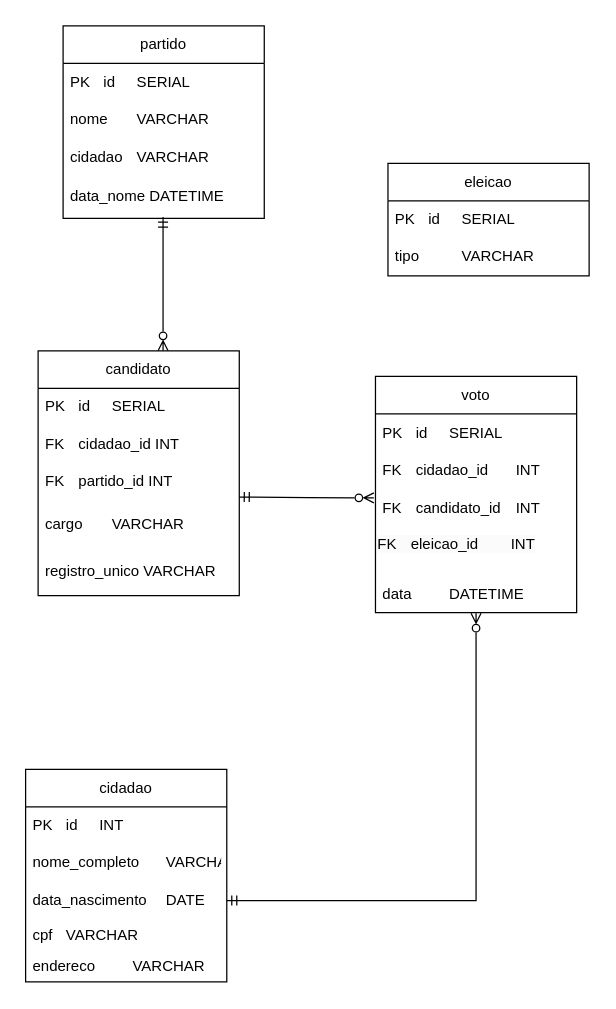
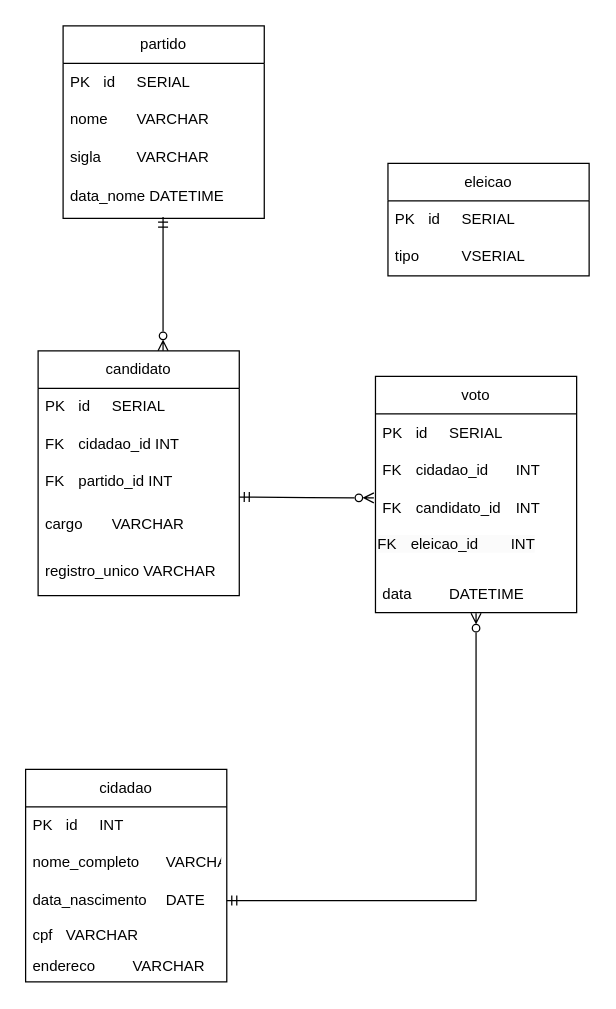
  <mxCell id="0" />
  <mxCell id="1" parent="0" />
  <mxCell id="2" value="candidato" style="swimlane;fontStyle=0;childLayout=stackLayout;horizontal=1;startSize=30;horizontalStack=0;resizeParent=1;resizeParentMax=0;resizeLast=0;collapsible=1;marginBottom=0;whiteSpace=wrap;html=1;" vertex="1" parent="1"><mxGeometry x="30" y="280" width="161" height="196" as="geometry" /></mxCell>
  <mxCell id="3" value="PK&lt;span style=&quot;white-space: pre;&quot;&gt;&#09;&lt;/span&gt;id&lt;span style=&quot;white-space: pre;&quot;&gt;&#09;&lt;/span&gt;SERIAL" style="text;strokeColor=none;fillColor=none;align=left;verticalAlign=middle;spacingLeft=4;spacingRight=4;overflow=hidden;points=[[0,0.5],[1,0.5]];portConstraint=eastwest;rotatable=0;whiteSpace=wrap;html=1;" vertex="1" parent="2"><mxGeometry y="30" width="161" height="30" as="geometry" /></mxCell>
  <mxCell id="4" value="FK&lt;span style=&quot;white-space: pre;&quot;&gt;&#09;&lt;/span&gt;cidadao_id INT" style="text;strokeColor=none;fillColor=none;align=left;verticalAlign=middle;spacingLeft=4;spacingRight=4;overflow=hidden;points=[[0,0.5],[1,0.5]];portConstraint=eastwest;rotatable=0;whiteSpace=wrap;html=1;" vertex="1" parent="2"><mxGeometry y="60" width="161" height="30" as="geometry" /></mxCell>
  <mxCell id="5" value="FK&lt;span style=&quot;white-space: pre;&quot;&gt;&#09;&lt;/span&gt;partido_id INT" style="text;strokeColor=none;fillColor=none;align=left;verticalAlign=middle;spacingLeft=4;spacingRight=4;overflow=hidden;points=[[0,0.5],[1,0.5]];portConstraint=eastwest;rotatable=0;whiteSpace=wrap;html=1;" vertex="1" parent="2"><mxGeometry y="90" width="161" height="30" as="geometry" /></mxCell>
  <mxCell id="6" value="cargo&lt;span style=&quot;white-space: pre;&quot;&gt;&#09;&lt;/span&gt;VARCHAR" style="text;strokeColor=none;fillColor=none;align=left;verticalAlign=middle;spacingLeft=4;spacingRight=4;overflow=hidden;points=[[0,0.5],[1,0.5]];portConstraint=eastwest;rotatable=0;whiteSpace=wrap;html=1;" vertex="1" parent="2"><mxGeometry y="120" width="161" height="38" as="geometry" /></mxCell>
  <mxCell id="7" value="registro_unico VARCHAR" style="text;strokeColor=none;fillColor=none;align=left;verticalAlign=middle;spacingLeft=4;spacingRight=4;overflow=hidden;points=[[0,0.5],[1,0.5]];portConstraint=eastwest;rotatable=0;whiteSpace=wrap;html=1;" vertex="1" parent="2"><mxGeometry y="158" width="161" height="38" as="geometry" /></mxCell>
  <mxCell id="8" value="partido" style="swimlane;fontStyle=0;childLayout=stackLayout;horizontal=1;startSize=30;horizontalStack=0;resizeParent=1;resizeParentMax=0;resizeLast=0;collapsible=1;marginBottom=0;whiteSpace=wrap;html=1;" vertex="1" parent="1"><mxGeometry x="50" y="20" width="161" height="154" as="geometry" /></mxCell>
  <mxCell id="9" value="PK &lt;span style=&quot;white-space: pre;&quot;&gt;&#09;&lt;/span&gt;id &lt;span style=&quot;white-space: pre;&quot;&gt;&#09;&lt;/span&gt;SERIAL" style="text;strokeColor=none;fillColor=none;align=left;verticalAlign=middle;spacingLeft=4;spacingRight=4;overflow=hidden;points=[[0,0.5],[1,0.5]];portConstraint=eastwest;rotatable=0;whiteSpace=wrap;html=1;" vertex="1" parent="8"><mxGeometry y="30" width="161" height="30" as="geometry" /></mxCell>
  <mxCell id="10" value="nome &lt;span style=&quot;white-space: pre;&quot;&gt;&#09;&lt;/span&gt;VARCHAR" style="text;strokeColor=none;fillColor=none;align=left;verticalAlign=middle;spacingLeft=4;spacingRight=4;overflow=hidden;points=[[0,0.5],[1,0.5]];portConstraint=eastwest;rotatable=0;whiteSpace=wrap;html=1;" vertex="1" parent="8"><mxGeometry y="60" width="161" height="30" as="geometry" /></mxCell>
- <mxCell id="11" value="cidadao &lt;span style=&quot;white-space: pre;&quot;&gt;&#09;&lt;/span&gt;VARCHAR" style="text;strokeColor=none;fillColor=none;align=left;verticalAlign=middle;spacingLeft=4;spacingRight=4;overflow=hidden;points=[[0,0.5],[1,0.5]];portConstraint=eastwest;rotatable=0;whiteSpace=wrap;html=1;" vertex="1" parent="8"><mxGeometry y="90" width="161" height="30" as="geometry" /></mxCell>
+ <mxCell id="11" value="sigla &lt;span style=&quot;white-space: pre;&quot;&gt;&#09;&lt;/span&gt;VARCHAR" style="text;strokeColor=none;fillColor=none;align=left;verticalAlign=middle;spacingLeft=4;spacingRight=4;overflow=hidden;points=[[0,0.5],[1,0.5]];portConstraint=eastwest;rotatable=0;whiteSpace=wrap;html=1;" vertex="1" parent="8"><mxGeometry y="90" width="161" height="30" as="geometry" /></mxCell>
  <mxCell id="12" value="data_nome DATETIME" style="text;strokeColor=none;fillColor=none;align=left;verticalAlign=middle;spacingLeft=4;spacingRight=4;overflow=hidden;points=[[0,0.5],[1,0.5]];portConstraint=eastwest;rotatable=0;whiteSpace=wrap;html=1;" vertex="1" parent="8"><mxGeometry y="120" width="161" height="34" as="geometry" /></mxCell>
  <mxCell id="13" value="cidadao" style="swimlane;fontStyle=0;childLayout=stackLayout;horizontal=1;startSize=30;horizontalStack=0;resizeParent=1;resizeParentMax=0;resizeLast=0;collapsible=1;marginBottom=0;whiteSpace=wrap;html=1;" vertex="1" parent="1"><mxGeometry x="20" y="615" width="161" height="170" as="geometry" /></mxCell>
  <mxCell id="14" value="PK &lt;span style=&quot;white-space: pre;&quot;&gt;&#09;&lt;/span&gt;id&lt;span style=&quot;white-space: pre;&quot;&gt;&#09;&lt;/span&gt;INT" style="text;strokeColor=none;fillColor=none;align=left;verticalAlign=middle;spacingLeft=4;spacingRight=4;overflow=hidden;points=[[0,0.5],[1,0.5]];portConstraint=eastwest;rotatable=0;whiteSpace=wrap;html=1;" vertex="1" parent="13"><mxGeometry y="30" width="161" height="30" as="geometry" /></mxCell>
  <mxCell id="15" value="nome_completo&lt;span style=&quot;white-space: pre;&quot;&gt;&#09;&lt;/span&gt;VARCHAR" style="text;strokeColor=none;fillColor=none;align=left;verticalAlign=middle;spacingLeft=4;spacingRight=4;overflow=hidden;points=[[0,0.5],[1,0.5]];portConstraint=eastwest;rotatable=0;whiteSpace=wrap;html=1;" vertex="1" parent="13"><mxGeometry y="60" width="161" height="30" as="geometry" /></mxCell>
  <mxCell id="16" value="data_nascimento&lt;span style=&quot;white-space: pre;&quot;&gt;&#09;&lt;/span&gt;DATE" style="text;strokeColor=none;fillColor=none;align=left;verticalAlign=middle;spacingLeft=4;spacingRight=4;overflow=hidden;points=[[0,0.5],[1,0.5]];portConstraint=eastwest;rotatable=0;whiteSpace=wrap;html=1;" vertex="1" parent="13"><mxGeometry y="90" width="161" height="30" as="geometry" /></mxCell>
  <mxCell id="17" value="cpf&lt;span style=&quot;white-space: pre;&quot;&gt;&#09;&lt;/span&gt;VARCHAR" style="text;strokeColor=none;fillColor=none;align=left;verticalAlign=middle;spacingLeft=4;spacingRight=4;overflow=hidden;points=[[0,0.5],[1,0.5]];portConstraint=eastwest;rotatable=0;whiteSpace=wrap;html=1;" vertex="1" parent="13"><mxGeometry y="120" width="161" height="25" as="geometry" /></mxCell>
  <mxCell id="18" value="endereco&lt;span style=&quot;white-space: pre;&quot;&gt;&#09;&lt;/span&gt;&lt;span style=&quot;white-space: pre;&quot;&gt;&#09;&lt;/span&gt;VARCHAR" style="text;strokeColor=none;fillColor=none;align=left;verticalAlign=middle;spacingLeft=4;spacingRight=4;overflow=hidden;points=[[0,0.5],[1,0.5]];portConstraint=eastwest;rotatable=0;whiteSpace=wrap;html=1;" vertex="1" parent="13"><mxGeometry y="145" width="161" height="25" as="geometry" /></mxCell>
  <mxCell id="19" value="voto" style="swimlane;fontStyle=0;childLayout=stackLayout;horizontal=1;startSize=30;horizontalStack=0;resizeParent=1;resizeParentMax=0;resizeLast=0;collapsible=1;marginBottom=0;whiteSpace=wrap;html=1;" vertex="1" parent="1"><mxGeometry x="300" y="300.5" width="161" height="189" as="geometry" /></mxCell>
  <mxCell id="20" value="PK &lt;span style=&quot;white-space: pre;&quot;&gt;&#09;&lt;/span&gt;id&lt;span style=&quot;white-space: pre;&quot;&gt;&#09;&lt;/span&gt;SERIAL" style="text;strokeColor=none;fillColor=none;align=left;verticalAlign=middle;spacingLeft=4;spacingRight=4;overflow=hidden;points=[[0,0.5],[1,0.5]];portConstraint=eastwest;rotatable=0;whiteSpace=wrap;html=1;" vertex="1" parent="19"><mxGeometry y="30" width="161" height="30" as="geometry" /></mxCell>
  <mxCell id="21" value="FK&lt;span style=&quot;white-space: pre;&quot;&gt;&#09;&lt;/span&gt;cidadao_id&lt;span style=&quot;white-space: pre;&quot;&gt;&#09;&lt;/span&gt;INT" style="text;strokeColor=none;fillColor=none;align=left;verticalAlign=middle;spacingLeft=4;spacingRight=4;overflow=hidden;points=[[0,0.5],[1,0.5]];portConstraint=eastwest;rotatable=0;whiteSpace=wrap;html=1;" vertex="1" parent="19"><mxGeometry y="60" width="161" height="30" as="geometry" /></mxCell>
  <mxCell id="22" value="FK&lt;span style=&quot;white-space: pre;&quot;&gt;&#09;&lt;/span&gt;candidato_id&lt;span style=&quot;white-space: pre;&quot;&gt;&#09;&lt;/span&gt;INT" style="text;strokeColor=none;fillColor=none;align=left;verticalAlign=middle;spacingLeft=4;spacingRight=4;overflow=hidden;points=[[0,0.5],[1,0.5]];portConstraint=eastwest;rotatable=0;whiteSpace=wrap;html=1;" vertex="1" parent="19"><mxGeometry y="90" width="161" height="30" as="geometry" /></mxCell>
  <mxCell id="23" value="&lt;span style=&quot;color: rgb(0, 0, 0); font-family: Helvetica; font-size: 12px; font-style: normal; font-variant-ligatures: normal; font-variant-caps: normal; font-weight: 400; letter-spacing: normal; orphans: 2; text-align: left; text-indent: 0px; text-transform: none; widows: 2; word-spacing: 0px; -webkit-text-stroke-width: 0px; white-space: normal; background-color: rgb(251, 251, 251); text-decoration-thickness: initial; text-decoration-style: initial; text-decoration-color: initial; display: inline !important; float: none;&quot;&gt;FK&lt;span style=&quot;white-space: pre;&quot;&gt;&#09;&lt;/span&gt;eleicao_id&lt;span style=&quot;white-space: pre;&quot;&gt;&#09;&lt;/span&gt;INT&lt;/span&gt;" style="text;whiteSpace=wrap;html=1;" vertex="1" parent="19"><mxGeometry y="120" width="161" height="40" as="geometry" /></mxCell>
  <mxCell id="24" value="data&lt;span style=&quot;white-space: pre;&quot;&gt;&#09;&lt;/span&gt;&lt;span style=&quot;white-space: pre;&quot;&gt;&#09;&lt;/span&gt;DATETIME" style="text;strokeColor=none;fillColor=none;align=left;verticalAlign=middle;spacingLeft=4;spacingRight=4;overflow=hidden;points=[[0,0.5],[1,0.5]];portConstraint=eastwest;rotatable=0;whiteSpace=wrap;html=1;" vertex="1" parent="19"><mxGeometry y="160" width="161" height="29" as="geometry" /></mxCell>
  <mxCell id="25" value="eleicao" style="swimlane;fontStyle=0;childLayout=stackLayout;horizontal=1;startSize=30;horizontalStack=0;resizeParent=1;resizeParentMax=0;resizeLast=0;collapsible=1;marginBottom=0;whiteSpace=wrap;html=1;" vertex="1" parent="1"><mxGeometry x="310" y="130" width="161" height="90" as="geometry" /></mxCell>
  <mxCell id="26" value="PK&lt;span style=&quot;white-space: pre;&quot;&gt;&#09;&lt;/span&gt;id&lt;span style=&quot;white-space: pre;&quot;&gt;&#09;&lt;/span&gt;SERIAL" style="text;strokeColor=none;fillColor=none;align=left;verticalAlign=middle;spacingLeft=4;spacingRight=4;overflow=hidden;points=[[0,0.5],[1,0.5]];portConstraint=eastwest;rotatable=0;whiteSpace=wrap;html=1;" vertex="1" parent="25"><mxGeometry y="30" width="161" height="30" as="geometry" /></mxCell>
- <mxCell id="27" value="tipo&lt;span style=&quot;white-space: pre;&quot;&gt;&#09;&lt;span style=&quot;white-space: pre;&quot;&gt;&#09;&lt;/span&gt;V&lt;/span&gt;ARCHAR" style="text;strokeColor=none;fillColor=none;align=left;verticalAlign=middle;spacingLeft=4;spacingRight=4;overflow=hidden;points=[[0,0.5],[1,0.5]];portConstraint=eastwest;rotatable=0;whiteSpace=wrap;html=1;" vertex="1" parent="25"><mxGeometry y="60" width="161" height="30" as="geometry" /></mxCell>
+ <mxCell id="27" value="tipo&lt;span style=&quot;white-space: pre;&quot;&gt;&#09;&lt;span style=&quot;white-space: pre;&quot;&gt;&#09;&lt;/span&gt;V&lt;/span&gt;SERIAL" style="text;strokeColor=none;fillColor=none;align=left;verticalAlign=middle;spacingLeft=4;spacingRight=4;overflow=hidden;points=[[0,0.5],[1,0.5]];portConstraint=eastwest;rotatable=0;whiteSpace=wrap;html=1;" vertex="1" parent="25"><mxGeometry y="60" width="161" height="30" as="geometry" /></mxCell>
  <mxCell id="28" style="edgeStyle=orthogonalEdgeStyle;rounded=0;orthogonalLoop=1;jettySize=auto;html=1;endArrow=ERzeroToMany;endFill=0;startArrow=ERmandOne;startFill=0;entryX=-0.008;entryY=0.241;entryDx=0;entryDy=0;entryPerimeter=0;" edge="1" parent="1" target="22"><mxGeometry relative="1" as="geometry"><mxPoint x="191" y="397" as="sourcePoint" /><mxPoint x="297" y="398" as="targetPoint" /></mxGeometry></mxCell>
  <mxCell id="29" style="edgeStyle=orthogonalEdgeStyle;rounded=0;orthogonalLoop=1;jettySize=auto;html=1;startArrow=ERmandOne;startFill=0;endArrow=ERzeroToMany;endFill=0;" edge="1" parent="1"><mxGeometry relative="1" as="geometry"><mxPoint x="130" y="173" as="sourcePoint" /><mxPoint x="130" y="280" as="targetPoint" /></mxGeometry></mxCell>
  <mxCell id="30" style="edgeStyle=orthogonalEdgeStyle;rounded=0;orthogonalLoop=1;jettySize=auto;html=1;entryX=1;entryY=0.5;entryDx=0;entryDy=0;exitX=0.5;exitY=1.017;exitDx=0;exitDy=0;exitPerimeter=0;startArrow=ERzeroToMany;startFill=0;endArrow=ERmandOne;endFill=0;" edge="1" parent="1" source="24" target="16"><mxGeometry relative="1" as="geometry" /></mxCell>
